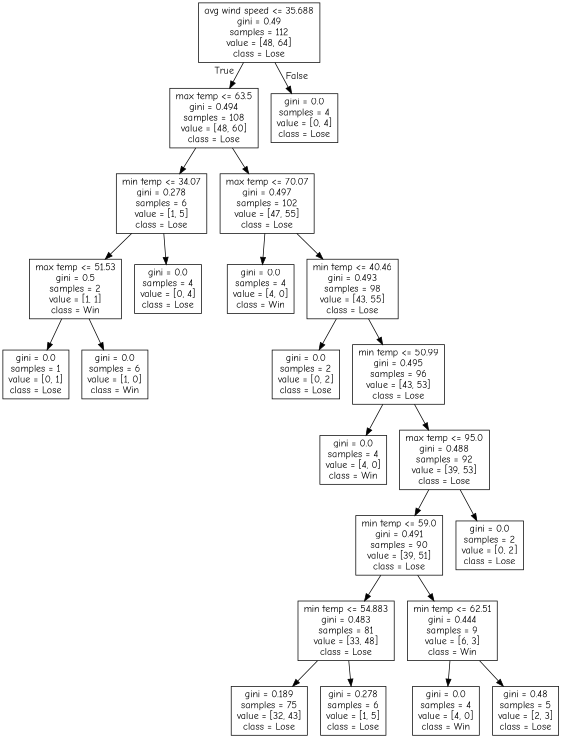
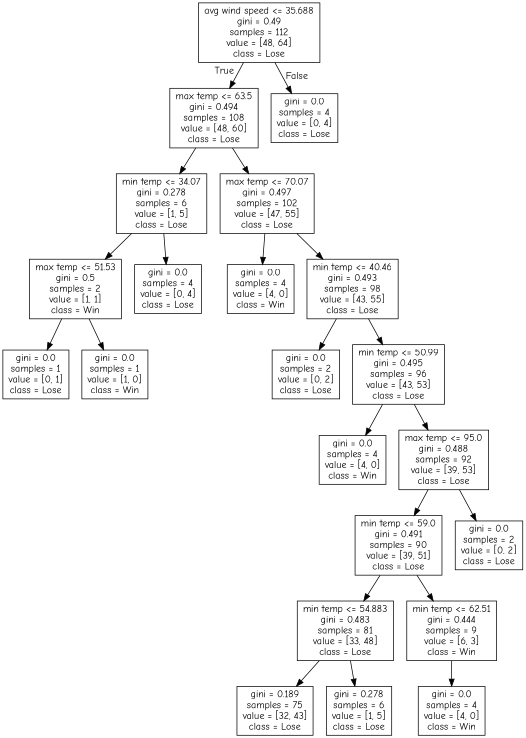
  digraph {
    fontname="Comic Neue"
    node [fontname="Comic Neue" shape=box]
    edge [fontname="Comic Neue"]
    n1 [label="avg wind speed <= 35.688\ngini = 0.49\nsamples = 112\nvalue = [48, 64]\nclass = Lose"]
    n2 [label="max temp <= 63.5\ngini = 0.494\nsamples = 108\nvalue = [48, 60]\nclass = Lose"]
    n3 [label="gini = 0.0\nsamples = 4\nvalue = [0, 4]\nclass = Lose"]
    n4 [label="min temp <= 34.07\ngini = 0.278\nsamples = 6\nvalue = [1, 5]\nclass = Lose"]
    n5 [label="max temp <= 70.07\ngini = 0.497\nsamples = 102\nvalue = [47, 55]\nclass = Lose"]
    n6 [label="max temp <= 51.53\ngini = 0.5\nsamples = 2\nvalue = [1, 1]\nclass = Win"]
    n7 [label="gini = 0.0\nsamples = 4\nvalue = [0, 4]\nclass = Lose"]
    n8 [label="gini = 0.0\nsamples = 4\nvalue = [4, 0]\nclass = Win"]
    n9 [label="min temp <= 40.46\ngini = 0.493\nsamples = 98\nvalue = [43, 55]\nclass = Lose"]
    n10 [label="gini = 0.0\nsamples = 1\nvalue = [0, 1]\nclass = Lose"]
-   n11 [label="gini = 0.0\nsamples = 6\nvalue = [1, 0]\nclass = Win"]
+   n11 [label="gini = 0.0\nsamples = 1\nvalue = [1, 0]\nclass = Win"]
    n12 [label="gini = 0.0\nsamples = 2\nvalue = [0, 2]\nclass = Lose"]
    n13 [label="min temp <= 50.99\ngini = 0.495\nsamples = 96\nvalue = [43, 53]\nclass = Lose"]
    n14 [label="gini = 0.0\nsamples = 4\nvalue = [4, 0]\nclass = Win"]
    n15 [label="max temp <= 95.0\ngini = 0.488\nsamples = 92\nvalue = [39, 53]\nclass = Lose"]
    n16 [label="min temp <= 59.0\ngini = 0.491\nsamples = 90\nvalue = [39, 51]\nclass = Lose"]
    n17 [label="gini = 0.0\nsamples = 2\nvalue = [0, 2]\nclass = Lose"]
    n18 [label="min temp <= 54.883\ngini = 0.483\nsamples = 81\nvalue = [33, 48]\nclass = Lose"]
    n19 [label="min temp <= 62.51\ngini = 0.444\nsamples = 9\nvalue = [6, 3]\nclass = Win"]
    n20 [label="gini = 0.189\nsamples = 75\nvalue = [32, 43]\nclass = Lose"]
    n21 [label="gini = 0.278\nsamples = 6\nvalue = [1, 5]\nclass = Lose"]
    n22 [label="gini = 0.0\nsamples = 4\nvalue = [4, 0]\nclass = Win"]
-   n23 [label="gini = 0.48\nsamples = 5\nvalue = [2, 3]\nclass = Lose"]
    n1 -> n2 [headlabel=True labelangle=45 labeldistance=2.5]
    n1 -> n3 [headlabel=False labelangle=-45 labeldistance=2.5]
    n2 -> n4
    n2 -> n5
    n4 -> n6
    n4 -> n7
    n5 -> n8
    n5 -> n9
    n6 -> n10
    n6 -> n11
    n9 -> n12
    n9 -> n13
    n13 -> n14
    n13 -> n15
    n15 -> n16
    n15 -> n17
    n16 -> n18
    n16 -> n19
    n18 -> n20
    n18 -> n21
    n19 -> n22
-   n19 -> n23
  }
